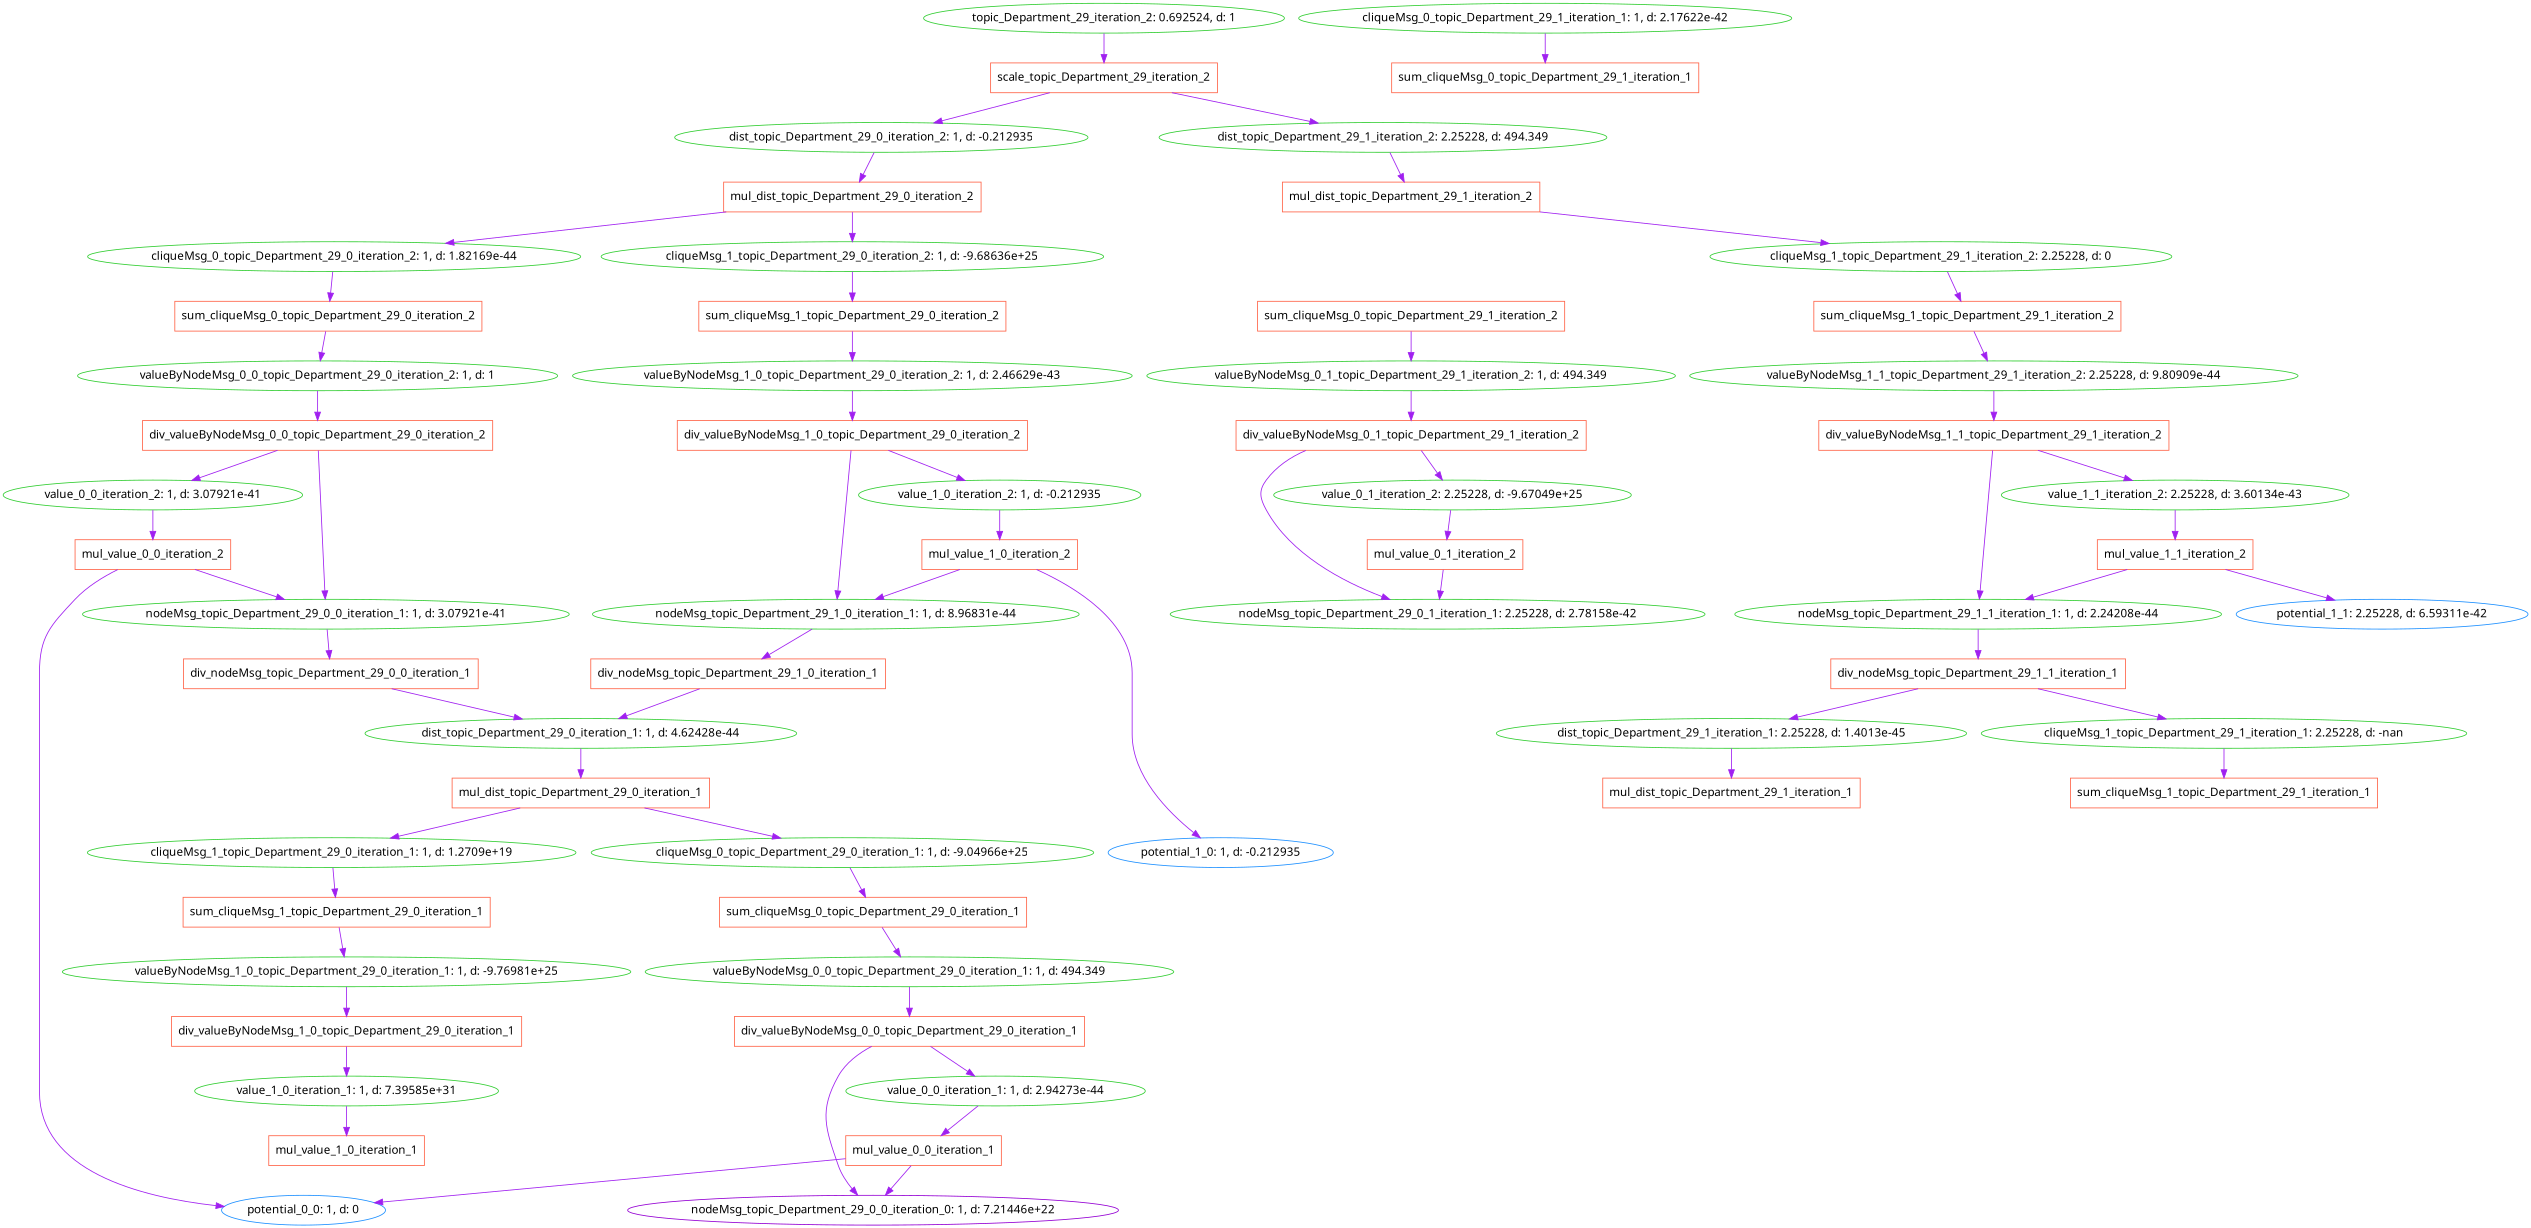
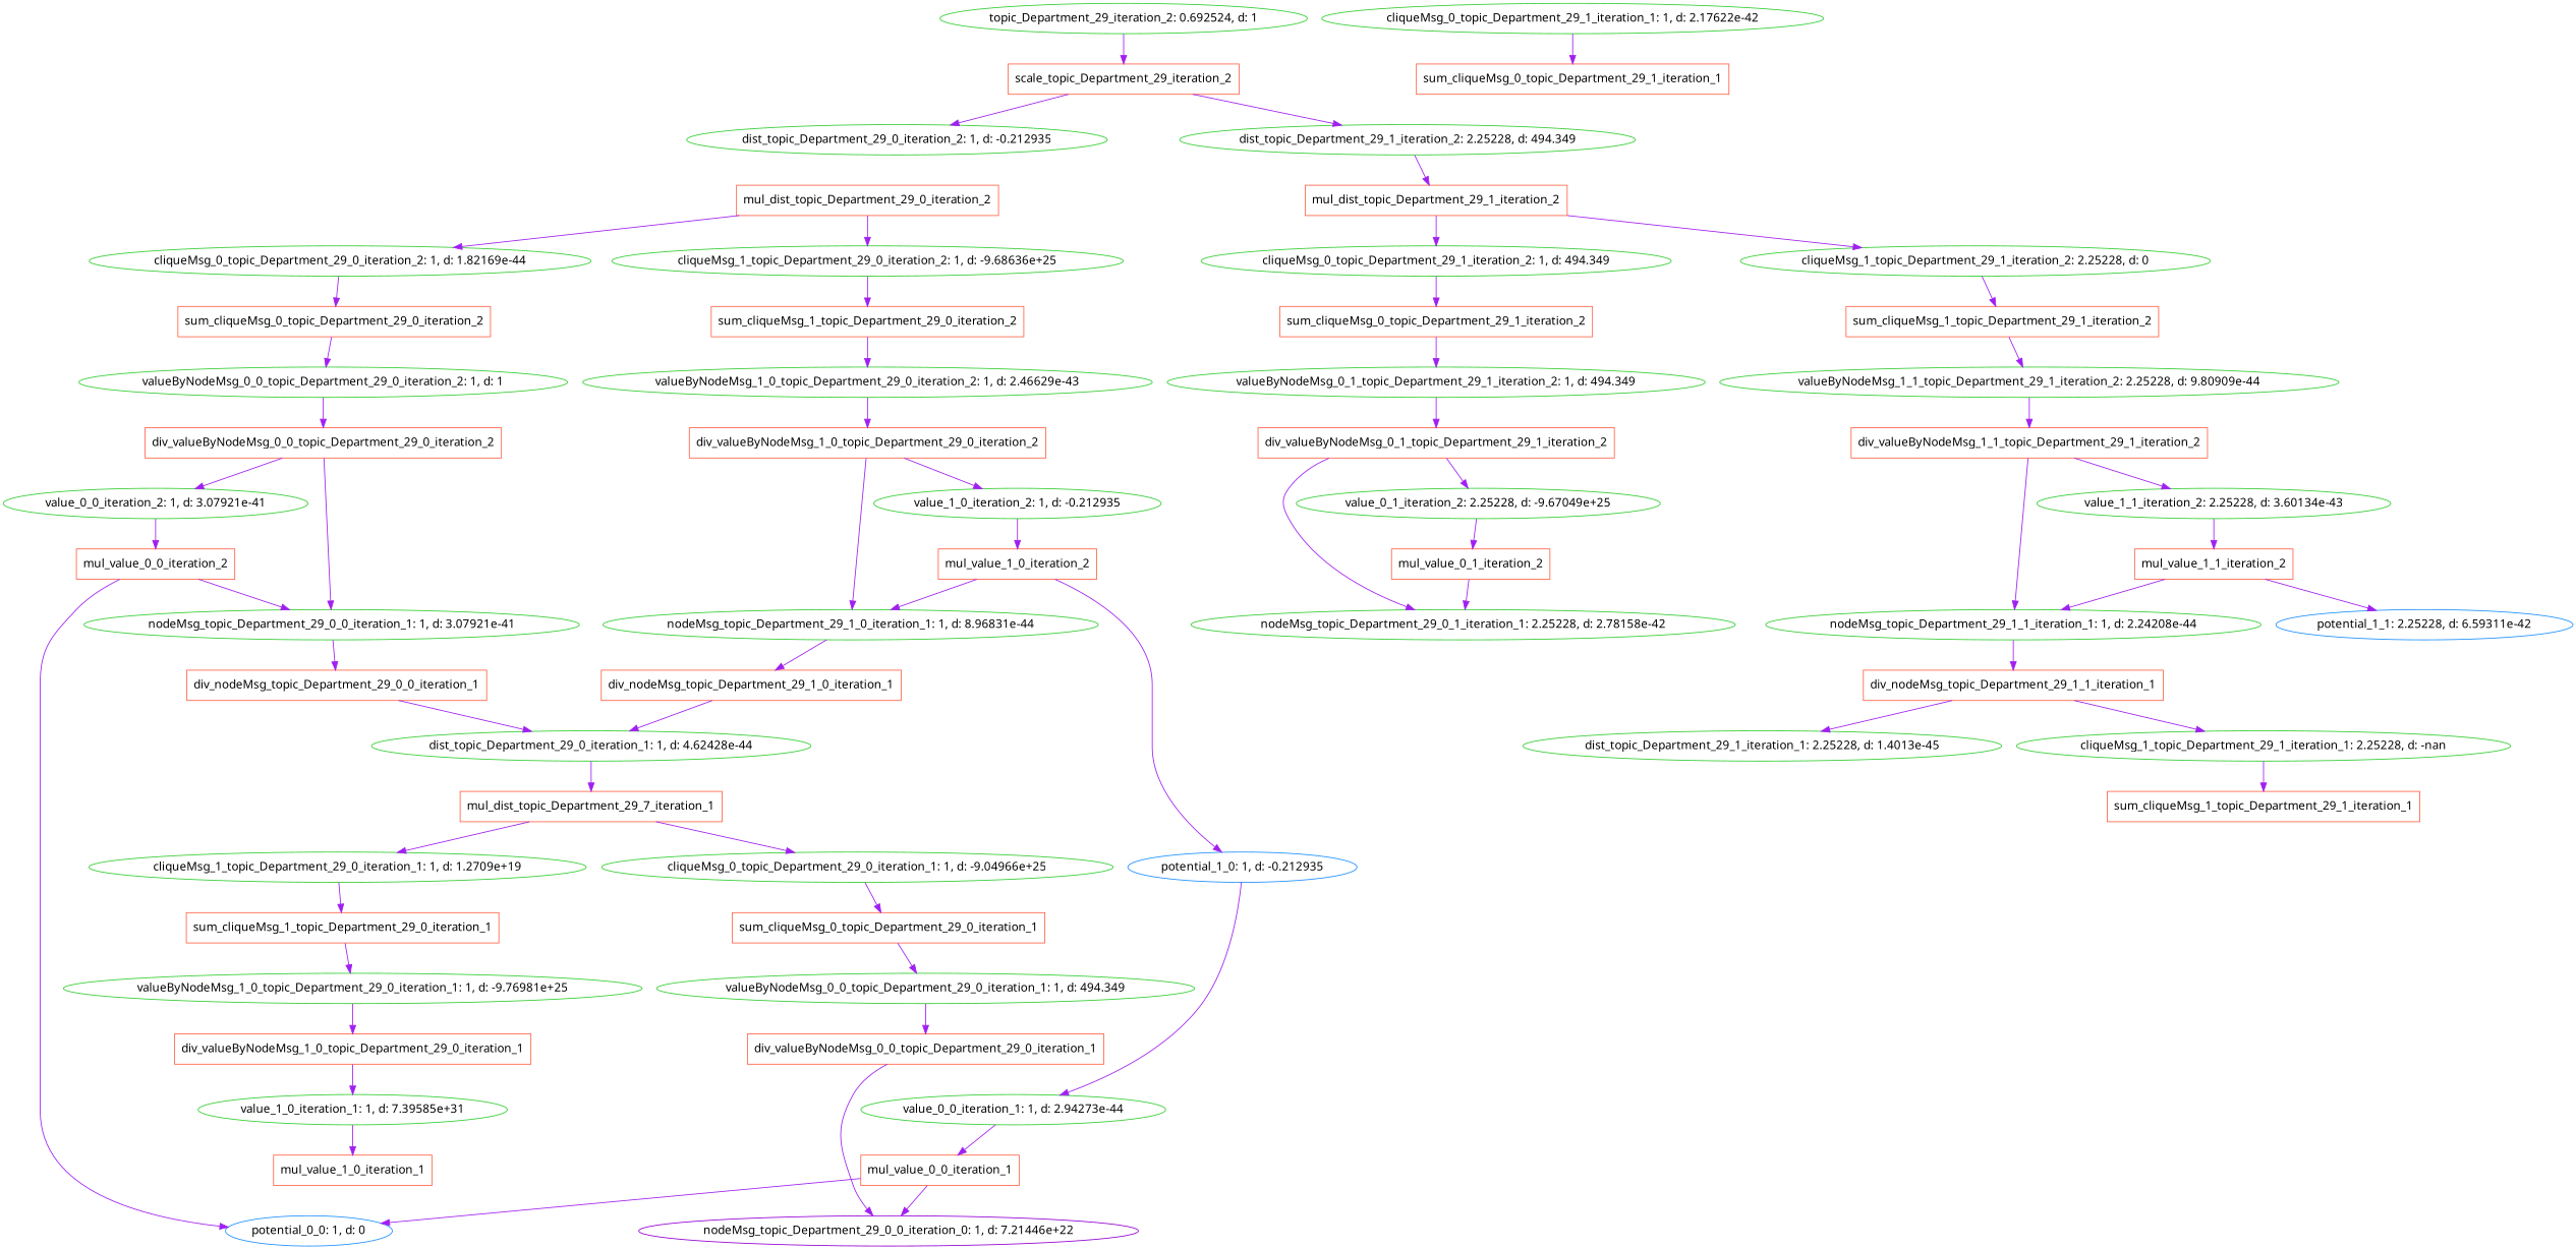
  digraph {
    fontname="Noto Sans"
    node [color=limegreen fontname="Noto Sans" shape=oval]
    edge [color=purple fontname="Noto Sans"]
    n1 [label="topic_Department_29_iteration_2: 0.692524, d: 1"]
    n2 [color=tomato label=scale_topic_Department_29_iteration_2 shape=box]
    n3 [label="dist_topic_Department_29_0_iteration_2: 1, d: -0.212935"]
    n4 [label="dist_topic_Department_29_1_iteration_2: 2.25228, d: 494.349"]
    n5 [color=tomato label=mul_dist_topic_Department_29_0_iteration_2 shape=box]
    n6 [color=tomato label=mul_dist_topic_Department_29_1_iteration_2 shape=box]
    n7 [label="cliqueMsg_0_topic_Department_29_0_iteration_2: 1, d: 1.82169e-44"]
    n8 [label="cliqueMsg_1_topic_Department_29_0_iteration_2: 1, d: -9.68636e+25"]
    n9 [color=tomato label=sum_cliqueMsg_0_topic_Department_29_0_iteration_2 shape=box]
    n10 [color=tomato label=sum_cliqueMsg_1_topic_Department_29_0_iteration_2 shape=box]
    n11 [label="valueByNodeMsg_0_0_topic_Department_29_0_iteration_2: 1, d: 1"]
    n12 [color=tomato label=div_valueByNodeMsg_0_0_topic_Department_29_0_iteration_2 shape=box]
    n13 [label="value_0_0_iteration_2: 1, d: 3.07921e-41"]
    n14 [label="nodeMsg_topic_Department_29_0_0_iteration_1: 1, d: 3.07921e-41"]
    n15 [color=tomato label=mul_value_0_0_iteration_2 shape=box]
    n16 [color=tomato label=div_nodeMsg_topic_Department_29_0_0_iteration_1 shape=box]
    n17 [color=dodgerblue label="potential_0_0: 1, d: 0"]
    n18 [label="dist_topic_Department_29_0_iteration_1: 1, d: 4.62428e-44"]
-   n19 [color=tomato label=mul_dist_topic_Department_29_0_iteration_1 shape=box]
+   n19 [color=tomato label=mul_dist_topic_Department_29_7_iteration_1 shape=box]
    n20 [label="cliqueMsg_0_topic_Department_29_0_iteration_1: 1, d: -9.04966e+25"]
    n21 [label="cliqueMsg_1_topic_Department_29_0_iteration_1: 1, d: 1.2709e+19"]
    n22 [color=tomato label=sum_cliqueMsg_0_topic_Department_29_0_iteration_1 shape=box]
    n23 [color=tomato label=sum_cliqueMsg_1_topic_Department_29_0_iteration_1 shape=box]
    n24 [label="valueByNodeMsg_0_0_topic_Department_29_0_iteration_1: 1, d: 494.349"]
    n25 [color=tomato label=div_valueByNodeMsg_0_0_topic_Department_29_0_iteration_1 shape=box]
    n26 [label="value_0_0_iteration_1: 1, d: 2.94273e-44"]
    n27 [color=darkviolet label="nodeMsg_topic_Department_29_0_0_iteration_0: 1, d: 7.21446e+22"]
    n28 [color=tomato label=mul_value_0_0_iteration_1 shape=box]
    n29 [label="valueByNodeMsg_1_0_topic_Department_29_0_iteration_1: 1, d: -9.76981e+25"]
    n30 [color=tomato label=div_valueByNodeMsg_1_0_topic_Department_29_0_iteration_1 shape=box]
    n31 [label="value_1_0_iteration_1: 1, d: 7.39585e+31"]
    n32 [color=tomato label=mul_value_1_0_iteration_1 shape=box]
    n33 [label="valueByNodeMsg_1_0_topic_Department_29_0_iteration_2: 1, d: 2.46629e-43"]
    n34 [color=tomato label=div_valueByNodeMsg_1_0_topic_Department_29_0_iteration_2 shape=box]
    n35 [label="value_1_0_iteration_2: 1, d: -0.212935"]
    n36 [label="nodeMsg_topic_Department_29_1_0_iteration_1: 1, d: 8.96831e-44"]
    n37 [color=tomato label=mul_value_1_0_iteration_2 shape=box]
    n38 [color=tomato label=div_nodeMsg_topic_Department_29_1_0_iteration_1 shape=box]
    n39 [color=dodgerblue label="potential_1_0: 1, d: -0.212935"]
+   n40 [label="cliqueMsg_0_topic_Department_29_1_iteration_2: 1, d: 494.349"]
    n41 [label="cliqueMsg_1_topic_Department_29_1_iteration_2: 2.25228, d: 0"]
    n42 [color=tomato label=sum_cliqueMsg_0_topic_Department_29_1_iteration_2 shape=box]
    n43 [color=tomato label=sum_cliqueMsg_1_topic_Department_29_1_iteration_2 shape=box]
    n44 [label="valueByNodeMsg_0_1_topic_Department_29_1_iteration_2: 1, d: 494.349"]
    n45 [color=tomato label=div_valueByNodeMsg_0_1_topic_Department_29_1_iteration_2 shape=box]
    n46 [label="value_0_1_iteration_2: 2.25228, d: -9.67049e+25"]
    n47 [label="nodeMsg_topic_Department_29_0_1_iteration_1: 2.25228, d: 2.78158e-42"]
    n48 [color=tomato label=mul_value_0_1_iteration_2 shape=box]
    n49 [label="cliqueMsg_0_topic_Department_29_1_iteration_1: 1, d: 2.17622e-42"]
    n50 [color=tomato label=sum_cliqueMsg_0_topic_Department_29_1_iteration_1 shape=box]
    n51 [label="valueByNodeMsg_1_1_topic_Department_29_1_iteration_2: 2.25228, d: 9.80909e-44"]
    n52 [color=tomato label=div_valueByNodeMsg_1_1_topic_Department_29_1_iteration_2 shape=box]
    n53 [label="value_1_1_iteration_2: 2.25228, d: 3.60134e-43"]
    n54 [label="nodeMsg_topic_Department_29_1_1_iteration_1: 1, d: 2.24208e-44"]
    n55 [color=tomato label=mul_value_1_1_iteration_2 shape=box]
    n56 [color=tomato label=div_nodeMsg_topic_Department_29_1_1_iteration_1 shape=box]
    n57 [color=dodgerblue label="potential_1_1: 2.25228, d: 6.59311e-42"]
    n58 [label="dist_topic_Department_29_1_iteration_1: 2.25228, d: 1.4013e-45"]
    n59 [label="cliqueMsg_1_topic_Department_29_1_iteration_1: 2.25228, d: -nan"]
-   n60 [color=tomato label=mul_dist_topic_Department_29_1_iteration_1 shape=box]
    n61 [color=tomato label=sum_cliqueMsg_1_topic_Department_29_1_iteration_1 shape=box]
    n1 -> n2
    n2 -> n3
    n2 -> n4
-   n3 -> n5
    n4 -> n6
    n5 -> n7
    n5 -> n8
+   n6 -> n40
    n6 -> n41
    n7 -> n9
    n8 -> n10
    n9 -> n11
    n10 -> n33
    n11 -> n12
    n12 -> n13
    n12 -> n14
    n13 -> n15
    n14 -> n16
    n15 -> n14
    n15 -> n17
    n16 -> n18
    n18 -> n19
    n19 -> n20
    n19 -> n21
    n20 -> n22
    n21 -> n23
    n22 -> n24
    n23 -> n29
    n24 -> n25
-   n25 -> n26
+   n39 -> n26
    n25 -> n27
    n26 -> n28
    n28 -> n17
    n28 -> n27
    n29 -> n30
    n30 -> n31
    n31 -> n32
    n33 -> n34
    n34 -> n35
    n34 -> n36
    n35 -> n37
    n36 -> n38
    n37 -> n36
    n37 -> n39
    n38 -> n18
+   n40 -> n42
    n41 -> n43
    n42 -> n44
    n43 -> n51
    n44 -> n45
    n45 -> n46
    n45 -> n47
    n46 -> n48
    n48 -> n47
    n49 -> n50
    n51 -> n52
    n52 -> n53
    n52 -> n54
    n53 -> n55
    n54 -> n56
    n55 -> n54
    n55 -> n57
    n56 -> n58
    n56 -> n59
-   n58 -> n60
    n59 -> n61
  }
